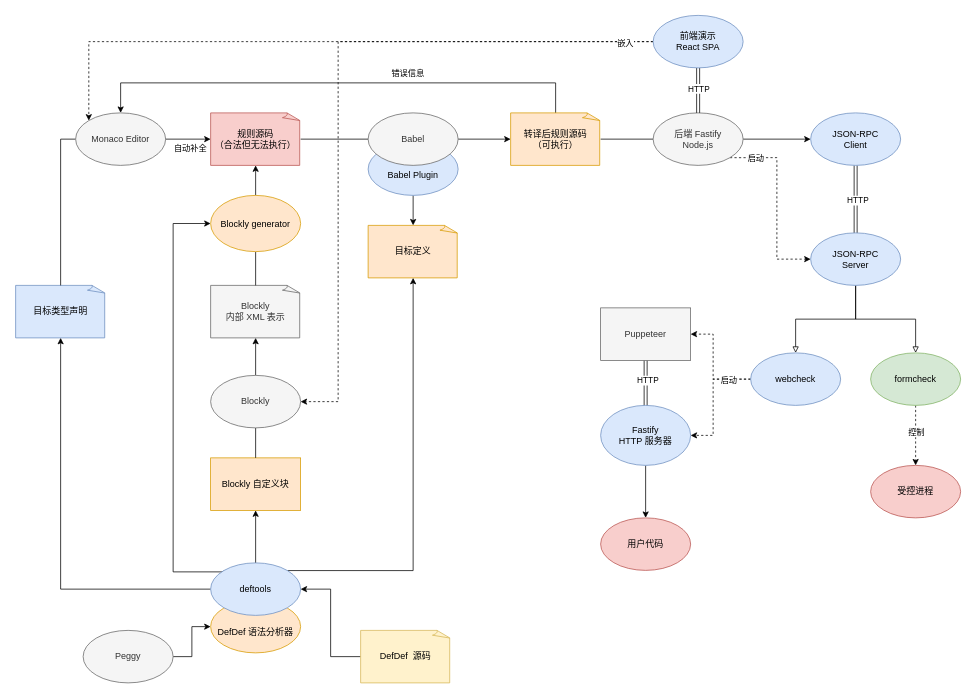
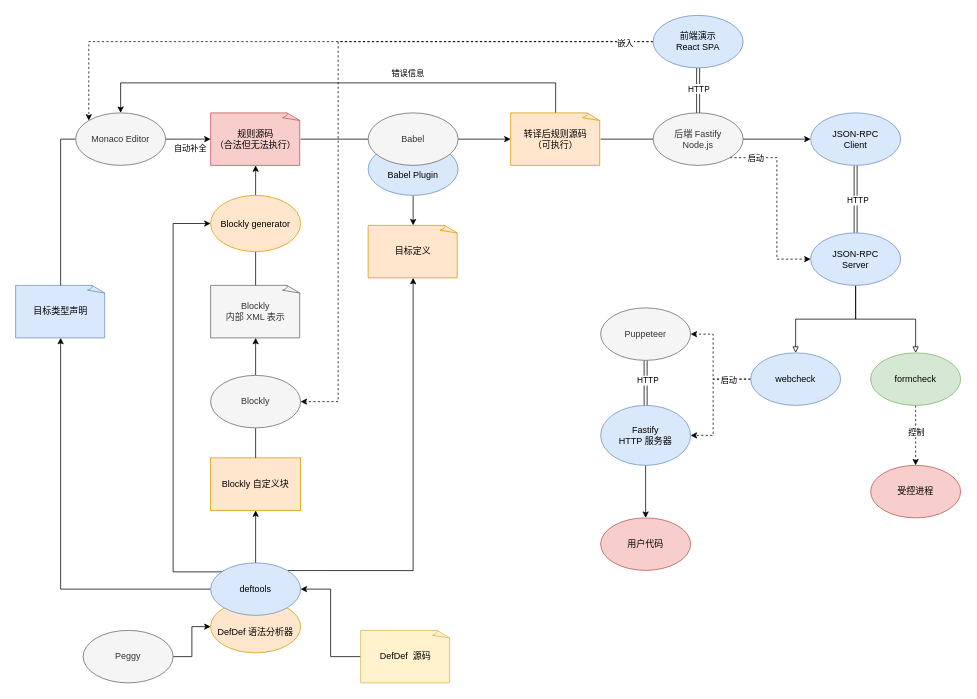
  <mxCell id="0" />
  <mxCell id="1" parent="0" />
  <mxCell id="2" value="&lt;br&gt;DefDef 语法分析器" style="ellipse;whiteSpace=wrap;html=1;fillColor=#ffe6cc;strokeColor=#d79b00;" parent="1" vertex="1"><mxGeometry x="280" y="800" width="120" height="70" as="geometry" /></mxCell>
  <mxCell id="3" style="edgeStyle=orthogonalEdgeStyle;rounded=0;orthogonalLoop=1;jettySize=auto;html=1;exitX=0.5;exitY=1;exitDx=0;exitDy=0;entryX=0.5;entryY=0;entryDx=0;entryDy=0;entryPerimeter=0;" parent="1" source="4" target="18" edge="1"><mxGeometry relative="1" as="geometry" /></mxCell>
  <mxCell id="4" value="&lt;br&gt;Babel Plugin" style="ellipse;whiteSpace=wrap;html=1;fillColor=#dae8fc;strokeColor=#6c8ebf;" parent="1" vertex="1"><mxGeometry x="490" y="190" width="120" height="70" as="geometry" /></mxCell>
  <mxCell id="5" style="edgeStyle=orthogonalEdgeStyle;rounded=0;orthogonalLoop=1;jettySize=auto;html=1;exitX=1;exitY=0.5;exitDx=0;exitDy=0;exitPerimeter=0;entryX=0;entryY=0.5;entryDx=0;entryDy=0;entryPerimeter=0;startArrow=none;" parent="1" source="15" target="9" edge="1"><mxGeometry relative="1" as="geometry" /></mxCell>
  <mxCell id="6" value="规则源码&lt;br&gt;（合法但无法执行）" style="whiteSpace=wrap;html=1;shape=mxgraph.basic.document;fillColor=#f8cecc;strokeColor=#b85450;" parent="1" vertex="1"><mxGeometry x="280" y="150" width="120" height="70" as="geometry" /></mxCell>
  <mxCell id="7" style="edgeStyle=orthogonalEdgeStyle;rounded=0;orthogonalLoop=1;jettySize=auto;html=1;exitX=0.5;exitY=0;exitDx=0;exitDy=0;exitPerimeter=0;entryX=0.5;entryY=0;entryDx=0;entryDy=0;" parent="1" source="9" target="22" edge="1"><mxGeometry relative="1" as="geometry"><Array as="points"><mxPoint x="740" y="110" /><mxPoint x="160" y="110" /></Array></mxGeometry></mxCell>
  <mxCell id="8" style="edgeStyle=orthogonalEdgeStyle;rounded=0;orthogonalLoop=1;jettySize=auto;html=1;exitX=1;exitY=0.5;exitDx=0;exitDy=0;exitPerimeter=0;entryX=0;entryY=0.5;entryDx=0;entryDy=0;startArrow=none;" parent="1" source="37" target="56" edge="1"><mxGeometry relative="1" as="geometry" /></mxCell>
  <mxCell id="9" value="转译后规则源码&lt;br&gt;（可执行）" style="whiteSpace=wrap;html=1;shape=mxgraph.basic.document;fillColor=#ffe6cc;strokeColor=#d79b00;" parent="1" vertex="1"><mxGeometry x="680" y="150" width="120" height="70" as="geometry" /></mxCell>
  <mxCell id="10" style="edgeStyle=orthogonalEdgeStyle;rounded=0;orthogonalLoop=1;jettySize=auto;html=1;exitX=0.5;exitY=0;exitDx=0;exitDy=0;exitPerimeter=0;entryX=0.5;entryY=1;entryDx=0;entryDy=0;entryPerimeter=0;startArrow=none;" parent="1" source="24" target="6" edge="1"><mxGeometry relative="1" as="geometry" /></mxCell>
  <mxCell id="11" value="Blockly&lt;br&gt;内部 XML 表示" style="whiteSpace=wrap;html=1;shape=mxgraph.basic.document;fillColor=#f5f5f5;fontColor=#333333;strokeColor=#666666;" parent="1" vertex="1"><mxGeometry x="280" y="380" width="120" height="70" as="geometry" /></mxCell>
  <mxCell id="12" style="edgeStyle=orthogonalEdgeStyle;rounded=0;orthogonalLoop=1;jettySize=auto;html=1;exitX=0.5;exitY=0;exitDx=0;exitDy=0;entryX=0.5;entryY=1;entryDx=0;entryDy=0;entryPerimeter=0;startArrow=none;" parent="1" source="17" target="11" edge="1"><mxGeometry relative="1" as="geometry" /></mxCell>
  <mxCell id="13" value="Blockly 自定义块" style="rounded=0;whiteSpace=wrap;html=1;fillColor=#ffe6cc;strokeColor=#d79b00;" parent="1" vertex="1"><mxGeometry x="280" y="610" width="120" height="70" as="geometry" /></mxCell>
  <mxCell id="14" value="" style="edgeStyle=orthogonalEdgeStyle;rounded=0;orthogonalLoop=1;jettySize=auto;html=1;exitX=1;exitY=0.5;exitDx=0;exitDy=0;exitPerimeter=0;entryX=0;entryY=0.5;entryDx=0;entryDy=0;entryPerimeter=0;endArrow=none;" parent="1" source="6" target="15" edge="1"><mxGeometry relative="1" as="geometry"><mxPoint x="400" y="183" as="sourcePoint" /><mxPoint x="680" y="183" as="targetPoint" /></mxGeometry></mxCell>
  <mxCell id="15" value="Babel" style="ellipse;whiteSpace=wrap;html=1;fillColor=#f5f5f5;fontColor=#333333;strokeColor=#666666;" parent="1" vertex="1"><mxGeometry x="490" y="150" width="120" height="70" as="geometry" /></mxCell>
  <mxCell id="16" value="" style="edgeStyle=orthogonalEdgeStyle;rounded=0;orthogonalLoop=1;jettySize=auto;html=1;exitX=0.5;exitY=0;exitDx=0;exitDy=0;entryX=0.5;entryY=1;entryDx=0;entryDy=0;entryPerimeter=0;endArrow=none;" parent="1" source="13" target="17" edge="1"><mxGeometry relative="1" as="geometry"><mxPoint x="340" y="610" as="sourcePoint" /><mxPoint x="340" y="455" as="targetPoint" /></mxGeometry></mxCell>
  <mxCell id="17" value="Blockly" style="ellipse;whiteSpace=wrap;html=1;fillColor=#f5f5f5;fontColor=#333333;strokeColor=#666666;" parent="1" vertex="1"><mxGeometry x="280" y="500" width="120" height="70" as="geometry" /></mxCell>
  <mxCell id="18" value="目标定义" style="whiteSpace=wrap;html=1;shape=mxgraph.basic.document;fillColor=#ffe6cc;strokeColor=#d79b00;" parent="1" vertex="1"><mxGeometry x="490" y="300" width="120" height="70" as="geometry" /></mxCell>
  <mxCell id="19" style="edgeStyle=orthogonalEdgeStyle;rounded=0;orthogonalLoop=1;jettySize=auto;html=1;entryX=0;entryY=0.5;entryDx=0;entryDy=0;entryPerimeter=0;startArrow=none;" parent="1" source="22" target="6" edge="1"><mxGeometry relative="1" as="geometry" /></mxCell>
  <mxCell id="20" value="目标类型声明" style="whiteSpace=wrap;html=1;shape=mxgraph.basic.document;fillColor=#dae8fc;strokeColor=#6c8ebf;" parent="1" vertex="1"><mxGeometry x="20" y="380" width="120" height="70" as="geometry" /></mxCell>
  <mxCell id="21" value="" style="edgeStyle=orthogonalEdgeStyle;rounded=0;orthogonalLoop=1;jettySize=auto;html=1;entryX=0;entryY=0.5;entryDx=0;entryDy=0;entryPerimeter=0;endArrow=none;" parent="1" source="20" target="22" edge="1"><mxGeometry relative="1" as="geometry"><mxPoint x="220" y="398" as="sourcePoint" /><mxPoint x="280" y="183" as="targetPoint" /></mxGeometry></mxCell>
  <mxCell id="22" value="Monaco Editor" style="ellipse;whiteSpace=wrap;html=1;fillColor=#f5f5f5;strokeColor=#666666;fontColor=#333333;" parent="1" vertex="1"><mxGeometry x="100" y="150" width="120" height="70" as="geometry" /></mxCell>
  <mxCell id="23" value="" style="edgeStyle=orthogonalEdgeStyle;rounded=0;orthogonalLoop=1;jettySize=auto;html=1;exitX=0.5;exitY=0;exitDx=0;exitDy=0;exitPerimeter=0;entryX=0.5;entryY=1;entryDx=0;entryDy=0;entryPerimeter=0;endArrow=none;" parent="1" source="11" target="24" edge="1"><mxGeometry relative="1" as="geometry"><mxPoint x="380" y="380" as="sourcePoint" /><mxPoint x="340" y="220" as="targetPoint" /></mxGeometry></mxCell>
  <mxCell id="24" value="Blockly generator" style="ellipse;whiteSpace=wrap;html=1;fillColor=#ffe6cc;strokeColor=#d79b00;" parent="1" vertex="1"><mxGeometry x="280" y="260" width="120" height="75" as="geometry" /></mxCell>
  <mxCell id="25" style="edgeStyle=orthogonalEdgeStyle;rounded=0;orthogonalLoop=1;jettySize=auto;html=1;entryX=0.5;entryY=1;entryDx=0;entryDy=0;" parent="1" source="29" target="13" edge="1"><mxGeometry relative="1" as="geometry" /></mxCell>
  <mxCell id="26" style="edgeStyle=orthogonalEdgeStyle;rounded=0;orthogonalLoop=1;jettySize=auto;html=1;entryX=0.5;entryY=1;entryDx=0;entryDy=0;entryPerimeter=0;" parent="1" source="29" target="20" edge="1"><mxGeometry relative="1" as="geometry"><mxPoint x="150" y="460" as="targetPoint" /></mxGeometry></mxCell>
  <mxCell id="27" style="edgeStyle=orthogonalEdgeStyle;rounded=0;orthogonalLoop=1;jettySize=auto;html=1;exitX=1;exitY=0;exitDx=0;exitDy=0;entryX=0.5;entryY=1;entryDx=0;entryDy=0;entryPerimeter=0;" parent="1" source="29" target="18" edge="1"><mxGeometry relative="1" as="geometry" /></mxCell>
  <mxCell id="28" style="edgeStyle=orthogonalEdgeStyle;rounded=0;orthogonalLoop=1;jettySize=auto;html=1;exitX=0;exitY=0;exitDx=0;exitDy=0;entryX=0;entryY=0.5;entryDx=0;entryDy=0;" parent="1" source="29" target="24" edge="1"><mxGeometry relative="1" as="geometry"><Array as="points"><mxPoint x="230" y="762" /><mxPoint x="230" y="298" /></Array></mxGeometry></mxCell>
  <mxCell id="29" value="deftools" style="ellipse;whiteSpace=wrap;html=1;fillColor=#dae8fc;strokeColor=#6c8ebf;" parent="1" vertex="1"><mxGeometry x="280" y="750" width="120" height="70" as="geometry" /></mxCell>
  <mxCell id="30" style="edgeStyle=orthogonalEdgeStyle;rounded=0;orthogonalLoop=1;jettySize=auto;html=1;exitX=1;exitY=0.5;exitDx=0;exitDy=0;entryX=0;entryY=0.5;entryDx=0;entryDy=0;startArrow=none;" parent="1" source="33" target="2" edge="1"><mxGeometry relative="1" as="geometry" /></mxCell>
  <mxCell id="31" style="edgeStyle=orthogonalEdgeStyle;rounded=0;orthogonalLoop=1;jettySize=auto;html=1;entryX=1;entryY=0.5;entryDx=0;entryDy=0;" parent="1" source="32" target="29" edge="1"><mxGeometry relative="1" as="geometry" /></mxCell>
  <mxCell id="32" value="DefDef&amp;nbsp; 源码" style="whiteSpace=wrap;html=1;shape=mxgraph.basic.document;fillColor=#fff2cc;strokeColor=#d6b656;" parent="1" vertex="1"><mxGeometry x="480" y="840" width="120" height="70" as="geometry" /></mxCell>
  <mxCell id="33" value="Peggy" style="ellipse;whiteSpace=wrap;html=1;fillColor=#f5f5f5;fontColor=#333333;strokeColor=#666666;" parent="1" vertex="1"><mxGeometry x="110" y="840" width="120" height="70" as="geometry" /></mxCell>
  <mxCell id="34" value="" style="edgeStyle=orthogonalEdgeStyle;rounded=0;orthogonalLoop=1;jettySize=auto;html=1;exitX=1;exitY=0.5;exitDx=0;exitDy=0;exitPerimeter=0;entryX=0;entryY=0.5;entryDx=0;entryDy=0;endArrow=none;" parent="1" source="9" target="37" edge="1"><mxGeometry relative="1" as="geometry"><mxPoint x="800" y="185" as="sourcePoint" /><mxPoint x="1050" y="185" as="targetPoint" /></mxGeometry></mxCell>
  <mxCell id="35" style="edgeStyle=orthogonalEdgeStyle;rounded=0;orthogonalLoop=1;jettySize=auto;html=1;exitX=1;exitY=1;exitDx=0;exitDy=0;entryX=0;entryY=0.5;entryDx=0;entryDy=0;dashed=1;" parent="1" source="37" target="57" edge="1"><mxGeometry relative="1" as="geometry"><Array as="points"><mxPoint x="1035" y="210" /><mxPoint x="1035" y="345" /></Array></mxGeometry></mxCell>
  <mxCell id="36" value="启动" style="edgeLabel;html=1;align=center;verticalAlign=middle;resizable=0;points=[];" parent="35" vertex="1" connectable="0"><mxGeometry x="0.236" y="-3" relative="1" as="geometry"><mxPoint x="-26" y="-88" as="offset" /></mxGeometry></mxCell>
  <mxCell id="37" value="后端 Fastify&lt;br&gt;Node.js" style="ellipse;whiteSpace=wrap;html=1;fillColor=#f5f5f5;fontColor=#333333;strokeColor=#666666;" parent="1" vertex="1"><mxGeometry x="870" y="150" width="120" height="70" as="geometry" /></mxCell>
  <mxCell id="38" style="edgeStyle=orthogonalEdgeStyle;rounded=0;orthogonalLoop=1;jettySize=auto;html=1;exitX=0;exitY=0.5;exitDx=0;exitDy=0;entryX=0;entryY=0;entryDx=0;entryDy=0;strokeWidth=1;dashed=1;" parent="1" source="61" target="22" edge="1"><mxGeometry relative="1" as="geometry" /></mxCell>
  <mxCell id="39" style="edgeStyle=orthogonalEdgeStyle;rounded=0;orthogonalLoop=1;jettySize=auto;html=1;entryX=1;entryY=0.5;entryDx=0;entryDy=0;dashed=1;strokeWidth=1;exitX=0;exitY=0.5;exitDx=0;exitDy=0;" parent="1" source="61" target="17" edge="1"><mxGeometry relative="1" as="geometry"><Array as="points"><mxPoint x="450" y="55" /><mxPoint x="450" y="535" /></Array></mxGeometry></mxCell>
  <mxCell id="40" style="edgeStyle=orthogonalEdgeStyle;rounded=0;orthogonalLoop=1;jettySize=auto;html=1;exitX=0.5;exitY=1;exitDx=0;exitDy=0;strokeWidth=1;endArrow=block;endFill=0;" parent="1" source="57" target="58" edge="1"><mxGeometry relative="1" as="geometry" /></mxCell>
  <mxCell id="41" style="edgeStyle=orthogonalEdgeStyle;rounded=0;orthogonalLoop=1;jettySize=auto;html=1;exitX=0.5;exitY=1;exitDx=0;exitDy=0;entryX=0.5;entryY=0;entryDx=0;entryDy=0;strokeWidth=1;endArrow=block;endFill=0;" parent="1" source="57" target="59" edge="1"><mxGeometry relative="1" as="geometry" /></mxCell>
  <mxCell id="42" value="" style="endArrow=none;html=1;strokeWidth=1;rounded=0;entryX=0.5;entryY=1;entryDx=0;entryDy=0;exitX=0.5;exitY=0;exitDx=0;exitDy=0;shape=link;edgeStyle=orthogonalEdgeStyle;" parent="1" source="57" target="56" edge="1"><mxGeometry width="50" height="50" relative="1" as="geometry"><mxPoint x="1110" y="310" as="sourcePoint" /><mxPoint x="1109.5" y="230" as="targetPoint" /></mxGeometry></mxCell>
  <mxCell id="43" style="edgeStyle=orthogonalEdgeStyle;rounded=0;orthogonalLoop=1;jettySize=auto;html=1;exitX=0.5;exitY=1;exitDx=0;exitDy=0;entryX=0.5;entryY=0;entryDx=0;entryDy=0;shape=link;" parent="1" source="61" target="37" edge="1"><mxGeometry relative="1" as="geometry"><mxPoint x="1070" y="90" as="sourcePoint" /><mxPoint x="1190" y="215" as="targetPoint" /></mxGeometry></mxCell>
  <mxCell id="44" value="HTTP" style="edgeLabel;html=1;align=center;verticalAlign=middle;resizable=0;points=[];" parent="43" vertex="1" connectable="0"><mxGeometry x="0.236" y="-3" relative="1" as="geometry"><mxPoint x="3" y="-10" as="offset" /></mxGeometry></mxCell>
  <mxCell id="45" value="HTTP" style="edgeLabel;html=1;align=center;verticalAlign=middle;resizable=0;points=[];" parent="1" vertex="1" connectable="0"><mxGeometry x="1000" y="140.004" as="geometry"><mxPoint x="142" y="126" as="offset" /></mxGeometry></mxCell>
  <mxCell id="46" value="嵌入" style="edgeLabel;html=1;align=center;verticalAlign=middle;resizable=0;points=[];" parent="1" vertex="1" connectable="0"><mxGeometry x="1150.002" y="289.997" as="geometry"><mxPoint x="-318" y="-233" as="offset" /></mxGeometry></mxCell>
  <mxCell id="47" value="错误信息" style="edgeLabel;html=1;align=center;verticalAlign=middle;resizable=0;points=[];" parent="1" vertex="1" connectable="0"><mxGeometry x="860.002" y="329.997" as="geometry"><mxPoint x="-318" y="-233" as="offset" /></mxGeometry></mxCell>
  <mxCell id="48" value="自动补全" style="edgeLabel;html=1;align=center;verticalAlign=middle;resizable=0;points=[];" parent="1" vertex="1" connectable="0"><mxGeometry x="570.002" y="429.997" as="geometry"><mxPoint x="-318" y="-233" as="offset" /></mxGeometry></mxCell>
  <mxCell id="49" value="" style="endArrow=none;html=1;strokeWidth=1;rounded=0;entryX=0.5;entryY=1;entryDx=0;entryDy=0;shape=link;exitX=0.5;exitY=0;exitDx=0;exitDy=0;edgeStyle=orthogonalEdgeStyle;" parent="1" source="64" target="62" edge="1"><mxGeometry width="50" height="50" relative="1" as="geometry"><mxPoint x="860" y="550" as="sourcePoint" /><mxPoint x="859.17" y="480" as="targetPoint" /></mxGeometry></mxCell>
  <mxCell id="50" value="HTTP" style="edgeLabel;html=1;align=center;verticalAlign=middle;resizable=0;points=[];" parent="1" vertex="1" connectable="0"><mxGeometry x="720" y="380.004" as="geometry"><mxPoint x="142" y="126" as="offset" /></mxGeometry></mxCell>
  <mxCell id="51" style="edgeStyle=orthogonalEdgeStyle;rounded=0;orthogonalLoop=1;jettySize=auto;html=1;exitX=0;exitY=0.5;exitDx=0;exitDy=0;entryX=1;entryY=0.5;entryDx=0;entryDy=0;dashed=1;" parent="1" source="58" target="62" edge="1"><mxGeometry relative="1" as="geometry"><mxPoint x="940" y="230" as="sourcePoint" /><mxPoint x="1090" y="355" as="targetPoint" /><Array as="points"><mxPoint x="950" y="505" /><mxPoint x="950" y="445" /></Array></mxGeometry></mxCell>
  <mxCell id="52" style="edgeStyle=orthogonalEdgeStyle;rounded=0;orthogonalLoop=1;jettySize=auto;html=1;exitX=0;exitY=0.5;exitDx=0;exitDy=0;entryX=1;entryY=0.5;entryDx=0;entryDy=0;dashed=1;" parent="1" source="58" target="64" edge="1"><mxGeometry relative="1" as="geometry"><mxPoint x="1000" y="490" as="sourcePoint" /><mxPoint x="920" y="565" as="targetPoint" /><Array as="points"><mxPoint x="950" y="505" /><mxPoint x="950" y="580" /></Array></mxGeometry></mxCell>
  <mxCell id="53" value="启动" style="edgeLabel;html=1;align=center;verticalAlign=middle;resizable=0;points=[];" parent="52" vertex="1" connectable="0"><mxGeometry x="0.236" y="-3" relative="1" as="geometry"><mxPoint x="23" y="-46" as="offset" /></mxGeometry></mxCell>
  <mxCell id="54" style="edgeStyle=orthogonalEdgeStyle;rounded=0;orthogonalLoop=1;jettySize=auto;html=1;dashed=1;exitX=0.5;exitY=1;exitDx=0;exitDy=0;entryX=0.5;entryY=0;entryDx=0;entryDy=0;" parent="1" source="59" target="60" edge="1"><mxGeometry relative="1" as="geometry"><mxPoint x="1220" y="540" as="sourcePoint" /><mxPoint x="1220" y="620" as="targetPoint" /><Array as="points" /></mxGeometry></mxCell>
  <mxCell id="55" value="控制" style="edgeLabel;html=1;align=center;verticalAlign=middle;resizable=0;points=[];" parent="54" vertex="1" connectable="0"><mxGeometry x="0.236" y="-3" relative="1" as="geometry"><mxPoint x="3" y="-14" as="offset" /></mxGeometry></mxCell>
  <mxCell id="56" value="JSON-RPC&lt;br&gt;Client" style="ellipse;whiteSpace=wrap;html=1;fillColor=#dae8fc;strokeColor=#6c8ebf;" parent="1" vertex="1"><mxGeometry x="1080" y="150" width="120" height="70" as="geometry" /></mxCell>
  <mxCell id="57" value="JSON-RPC&lt;br&gt;Server" style="ellipse;whiteSpace=wrap;html=1;fillColor=#dae8fc;strokeColor=#6c8ebf;" parent="1" vertex="1"><mxGeometry x="1080" y="310" width="120" height="70" as="geometry" /></mxCell>
  <mxCell id="58" value="webcheck" style="ellipse;whiteSpace=wrap;html=1;fillColor=#dae8fc;strokeColor=#6c8ebf;" parent="1" vertex="1"><mxGeometry x="1000" y="470" width="120" height="70" as="geometry" /></mxCell>
  <mxCell id="59" value="formcheck" style="ellipse;whiteSpace=wrap;html=1;fillColor=#d5e8d4;strokeColor=#82b366;" parent="1" vertex="1"><mxGeometry x="1160" y="470" width="120" height="70" as="geometry" /></mxCell>
  <mxCell id="60" value="受控进程" style="ellipse;whiteSpace=wrap;html=1;fillColor=#f8cecc;strokeColor=#b85450;" parent="1" vertex="1"><mxGeometry x="1160" y="620" width="120" height="70" as="geometry" /></mxCell>
  <mxCell id="61" value="前端演示&lt;br&gt;React SPA" style="ellipse;whiteSpace=wrap;html=1;fillColor=#dae8fc;strokeColor=#6c8ebf;" parent="1" vertex="1"><mxGeometry x="870" y="20" width="120" height="70" as="geometry" /></mxCell>
- <mxCell id="62" value="Puppeteer" style="whiteSpace=wrap;html=1;fillColor=#f5f5f5;fontColor=#333333;strokeColor=#666666;rounded=0;" parent="1" vertex="1"><mxGeometry x="800" y="410" width="120" height="70" as="geometry" /></mxCell>
+ <mxCell id="62" value="Puppeteer" style="ellipse;whiteSpace=wrap;html=1;fillColor=#f5f5f5;fontColor=#333333;strokeColor=#666666;" parent="1" vertex="1"><mxGeometry x="800" y="410" width="120" height="70" as="geometry" /></mxCell>
  <mxCell id="63" style="edgeStyle=orthogonalEdgeStyle;shape=connector;rounded=0;orthogonalLoop=1;jettySize=auto;html=1;entryX=0.5;entryY=0;entryDx=0;entryDy=0;labelBackgroundColor=default;strokeColor=default;fontFamily=Helvetica;fontSize=11;fontColor=default;endArrow=classic;" parent="1" source="64" target="65" edge="1"><mxGeometry relative="1" as="geometry" /></mxCell>
  <mxCell id="64" value="Fastify&lt;br style=&quot;border-color: var(--border-color);&quot;&gt;HTTP 服务器" style="ellipse;whiteSpace=wrap;html=1;fillColor=#dae8fc;strokeColor=#6c8ebf;" parent="1" vertex="1"><mxGeometry x="800" y="540" width="120" height="80" as="geometry" /></mxCell>
  <mxCell id="65" value="用户代码" style="ellipse;whiteSpace=wrap;html=1;fillColor=#f8cecc;strokeColor=#b85450;" parent="1" vertex="1"><mxGeometry x="800" y="690" width="120" height="70" as="geometry" /></mxCell>
